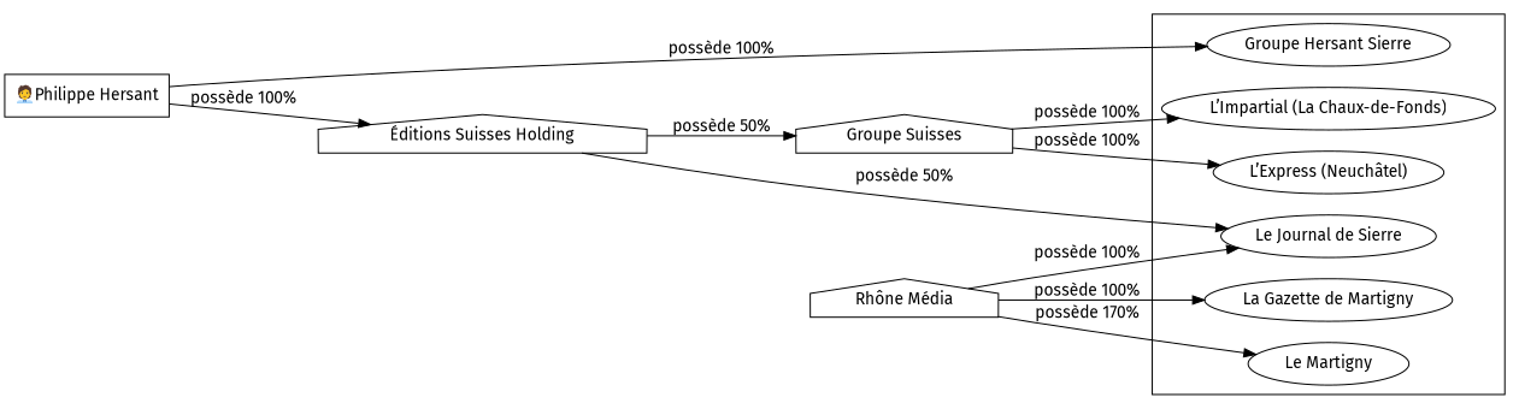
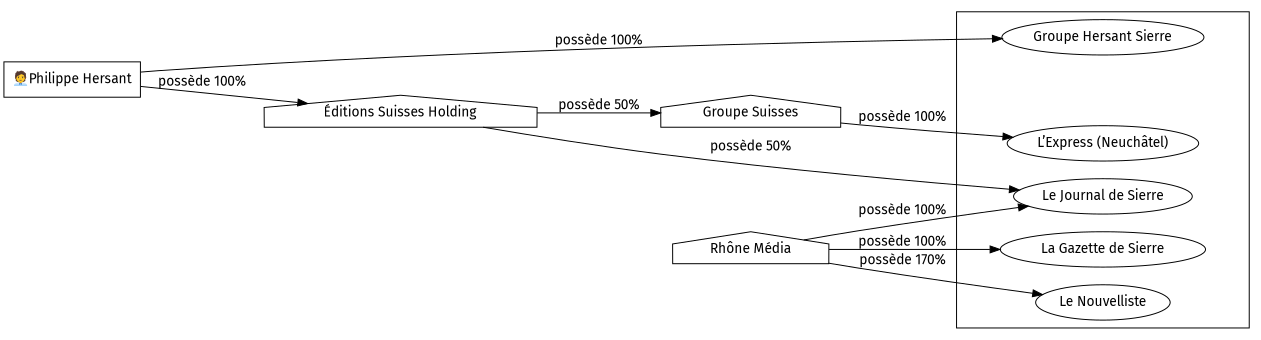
  digraph {
    fontname="Fira Sans"
    rankdir=LR
    node [fontname="Fira Sans"]
    edge [fontname="Fira Sans"]
    n1 [label="L’Express (Neuchâtel)"]
-   n2 [label="L’Impartial (La Chaux-de-Fonds)"]
-   n3 [label="La Gazette de Martigny"]
+   n3 [label="La Gazette de Sierre"]
    n4 [label="Le Journal de Sierre"]
-   n5 [label="Le Martigny"]
+   n5 [label="Le Nouvelliste"]
    n6 [label="Groupe Hersant Sierre"]
    n7 [label="🧑‍💼Philippe Hersant" shape=box]
    n8 [label="Éditions Suisses Holding" shape=house]
    n9 [label="Groupe Suisses" shape=house]
    n10 [label="Rhône Média" shape=house]
    subgraph cluster_1 {
      n1
-     n2
      n3
      n4
      n5
      n6
    }
    subgraph sub_2 {
      n7
    }
    n7 -> n6 [label="possède 100%"]
    n7 -> n8 [label="possède 100%"]
    n8 -> n4 [label="possède 50%"]
    n8 -> n9 [label="possède 50%"]
    n9 -> n1 [label="possède 100%"]
-   n9 -> n2 [label="possède 100%"]
    n10 -> n3 [label="possède 100%"]
    n10 -> n4 [label="possède 100%"]
    n10 -> n5 [label="possède 170%"]
  }
